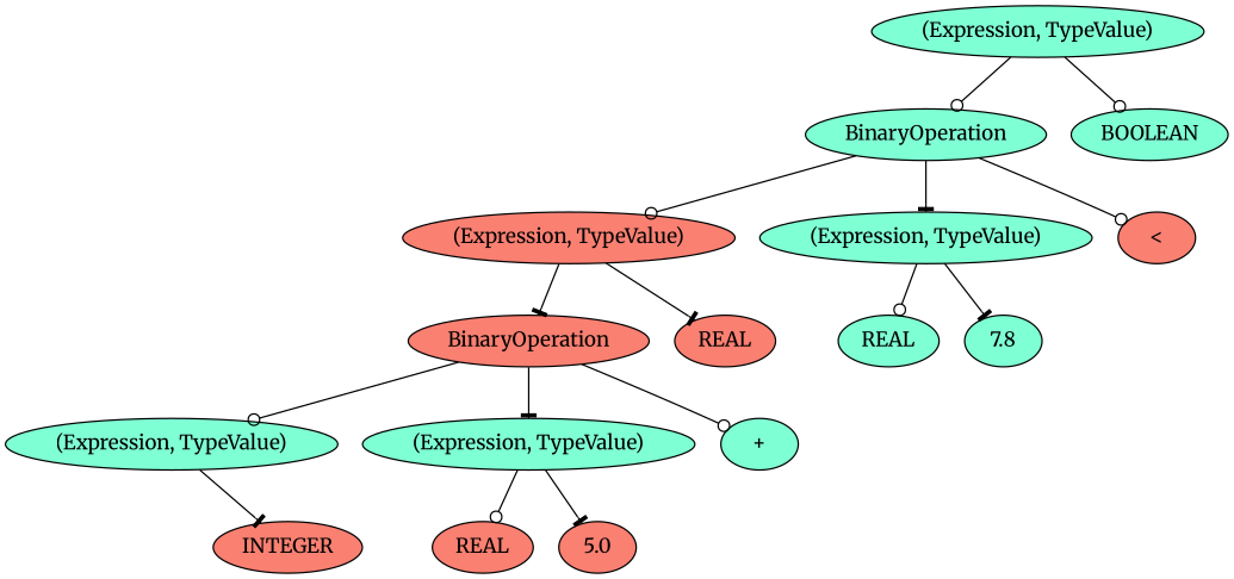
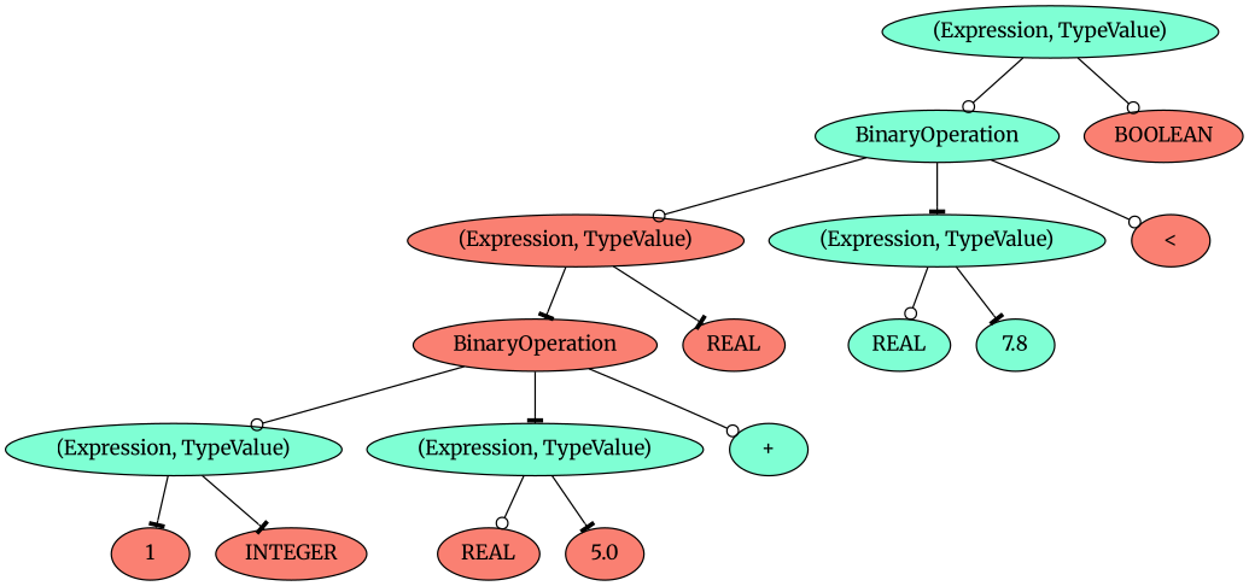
  digraph {
    fontname=Merriweather
    ordering=out
    rankdir=TR
    node [fillcolor=salmon fontname=Merriweather style=filled]
    edge [arrowhead=odot fontname=Merriweather]
    n1 [fillcolor=aquamarine label="(Expression, TypeValue)"]
    n2 [fillcolor=aquamarine label=BinaryOperation]
-   BOOLEAN [fillcolor=aquamarine]
+   BOOLEAN
    n4 [label="(Expression, TypeValue)"]
    n5 [fillcolor=aquamarine label="(Expression, TypeValue)"]
    "<"
    n7 [label=BinaryOperation]
    n8 [label=REAL]
    n9 [fillcolor=aquamarine label="(Expression, TypeValue)"]
    n10 [fillcolor=aquamarine label="(Expression, TypeValue)"]
    "+" [fillcolor=aquamarine]
    n12 [fillcolor=aquamarine label=REAL]
    n13 [fillcolor=aquamarine label=7.8]
+   1
    INTEGER
    n16 [label=REAL]
    5.0
    n1 -> n2
    n1 -> BOOLEAN
    n2 -> n4
    n2 -> n5 [arrowhead=tee]
    n2 -> "<"
    n4 -> n7 [arrowhead=tee]
    n4 -> n8 [arrowhead=tee]
    n5 -> n12
    n5 -> n13 [arrowhead=tee]
    n7 -> n9
    n7 -> n10 [arrowhead=tee]
    n7 -> "+"
+   n9 -> 1 [arrowhead=tee]
    n9 -> INTEGER [arrowhead=tee]
    n10 -> n16
    n10 -> 5.0 [arrowhead=tee]
  }
